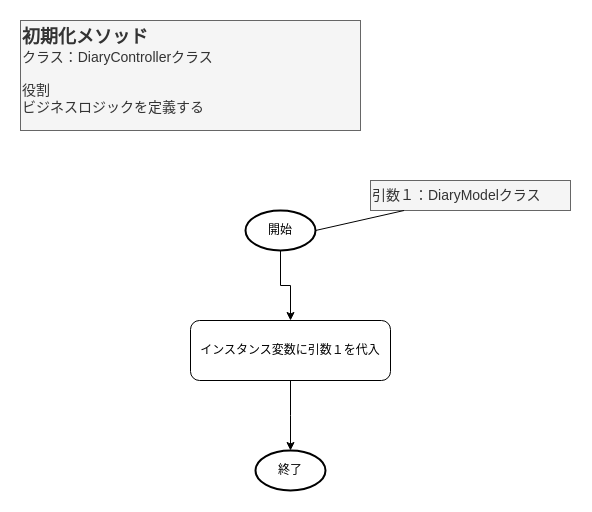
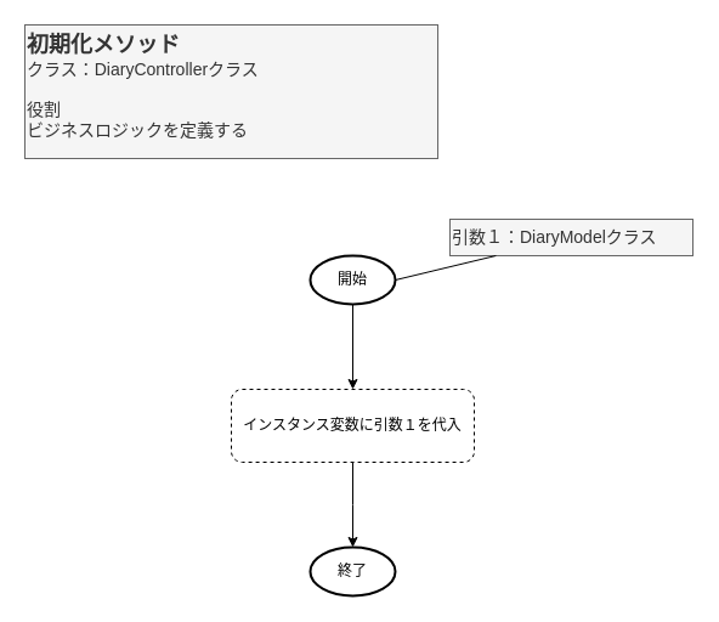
  <mxCell id="0" />
  <mxCell id="1" parent="0" />
  <mxCell id="2" value="" style="edgeStyle=orthogonalEdgeStyle;rounded=0;orthogonalLoop=1;jettySize=auto;html=1;" parent="1" source="3" target="6" edge="1"><mxGeometry relative="1" as="geometry" /></mxCell>
- <mxCell id="3" value="開始" style="strokeWidth=2;html=1;shape=mxgraph.flowchart.start_1;whiteSpace=wrap;" parent="1" vertex="1"><mxGeometry x="245" y="210" width="70" height="40" as="geometry" /></mxCell>
+ <mxCell id="3" value="開始" style="strokeWidth=2;html=1;shape=mxgraph.flowchart.start_1;whiteSpace=wrap;" parent="1" vertex="1"><mxGeometry x="255" y="210" width="70" height="40" as="geometry" /></mxCell>
  <mxCell id="4" value="&lt;b style=&quot;&quot;&gt;&lt;font style=&quot;&quot;&gt;&lt;font style=&quot;font-size: 18px;&quot;&gt;初期化メソッド&lt;/font&gt;&lt;/font&gt;&lt;/b&gt;&lt;div&gt;&lt;font style=&quot;font-size: 14px;&quot;&gt;クラス：DiaryControllerクラス&lt;/font&gt;&lt;/div&gt;&lt;div&gt;&lt;font style=&quot;font-size: 14px;&quot;&gt;&lt;br&gt;&lt;/font&gt;&lt;/div&gt;&lt;div&gt;&lt;font style=&quot;font-size: 14px;&quot;&gt;役割&lt;/font&gt;&lt;/div&gt;&lt;div&gt;&lt;font style=&quot;font-size: 14px;&quot;&gt;ビジネスロジックを定義する&lt;/font&gt;&lt;/div&gt;" style="text;html=1;align=left;verticalAlign=top;whiteSpace=wrap;rounded=0;fillColor=#f5f5f5;fontColor=#333333;strokeColor=#666666;" parent="1" vertex="1"><mxGeometry x="20" y="20" width="340" height="110" as="geometry" /></mxCell>
  <mxCell id="5" value="" style="edgeStyle=orthogonalEdgeStyle;rounded=0;orthogonalLoop=1;jettySize=auto;html=1;" parent="1" source="6" edge="1"><mxGeometry relative="1" as="geometry"><mxPoint x="290" y="450" as="targetPoint" /></mxGeometry></mxCell>
- <mxCell id="6" value="インスタンス変数に引数１を代入" style="rounded=1;whiteSpace=wrap;html=1;" parent="1" vertex="1"><mxGeometry x="190" y="320" width="200" height="60" as="geometry" /></mxCell>
+ <mxCell id="6" value="インスタンス変数に引数１を代入" style="rounded=1;whiteSpace=wrap;html=1;dashed=1;" parent="1" vertex="1"><mxGeometry x="190" y="320" width="200" height="60" as="geometry" /></mxCell>
  <mxCell id="7" value="終了" style="strokeWidth=2;html=1;shape=mxgraph.flowchart.start_1;whiteSpace=wrap;" parent="1" vertex="1"><mxGeometry x="255" y="450" width="70" height="40" as="geometry" /></mxCell>
  <mxCell id="8" value="&lt;div&gt;&lt;font style=&quot;font-size: 14px;&quot;&gt;引数１：DiaryModelクラス&lt;/font&gt;&lt;/div&gt;" style="text;html=1;align=left;verticalAlign=top;whiteSpace=wrap;rounded=0;fillColor=#f5f5f5;fontColor=#333333;strokeColor=#666666;" parent="1" vertex="1"><mxGeometry x="370" y="180" width="200" height="30" as="geometry" /></mxCell>
  <mxCell id="9" style="rounded=0;orthogonalLoop=1;jettySize=auto;html=1;entryX=1;entryY=0.5;entryDx=0;entryDy=0;entryPerimeter=0;endArrow=none;endFill=0;" parent="1" source="8" target="3" edge="1"><mxGeometry relative="1" as="geometry" /></mxCell>
